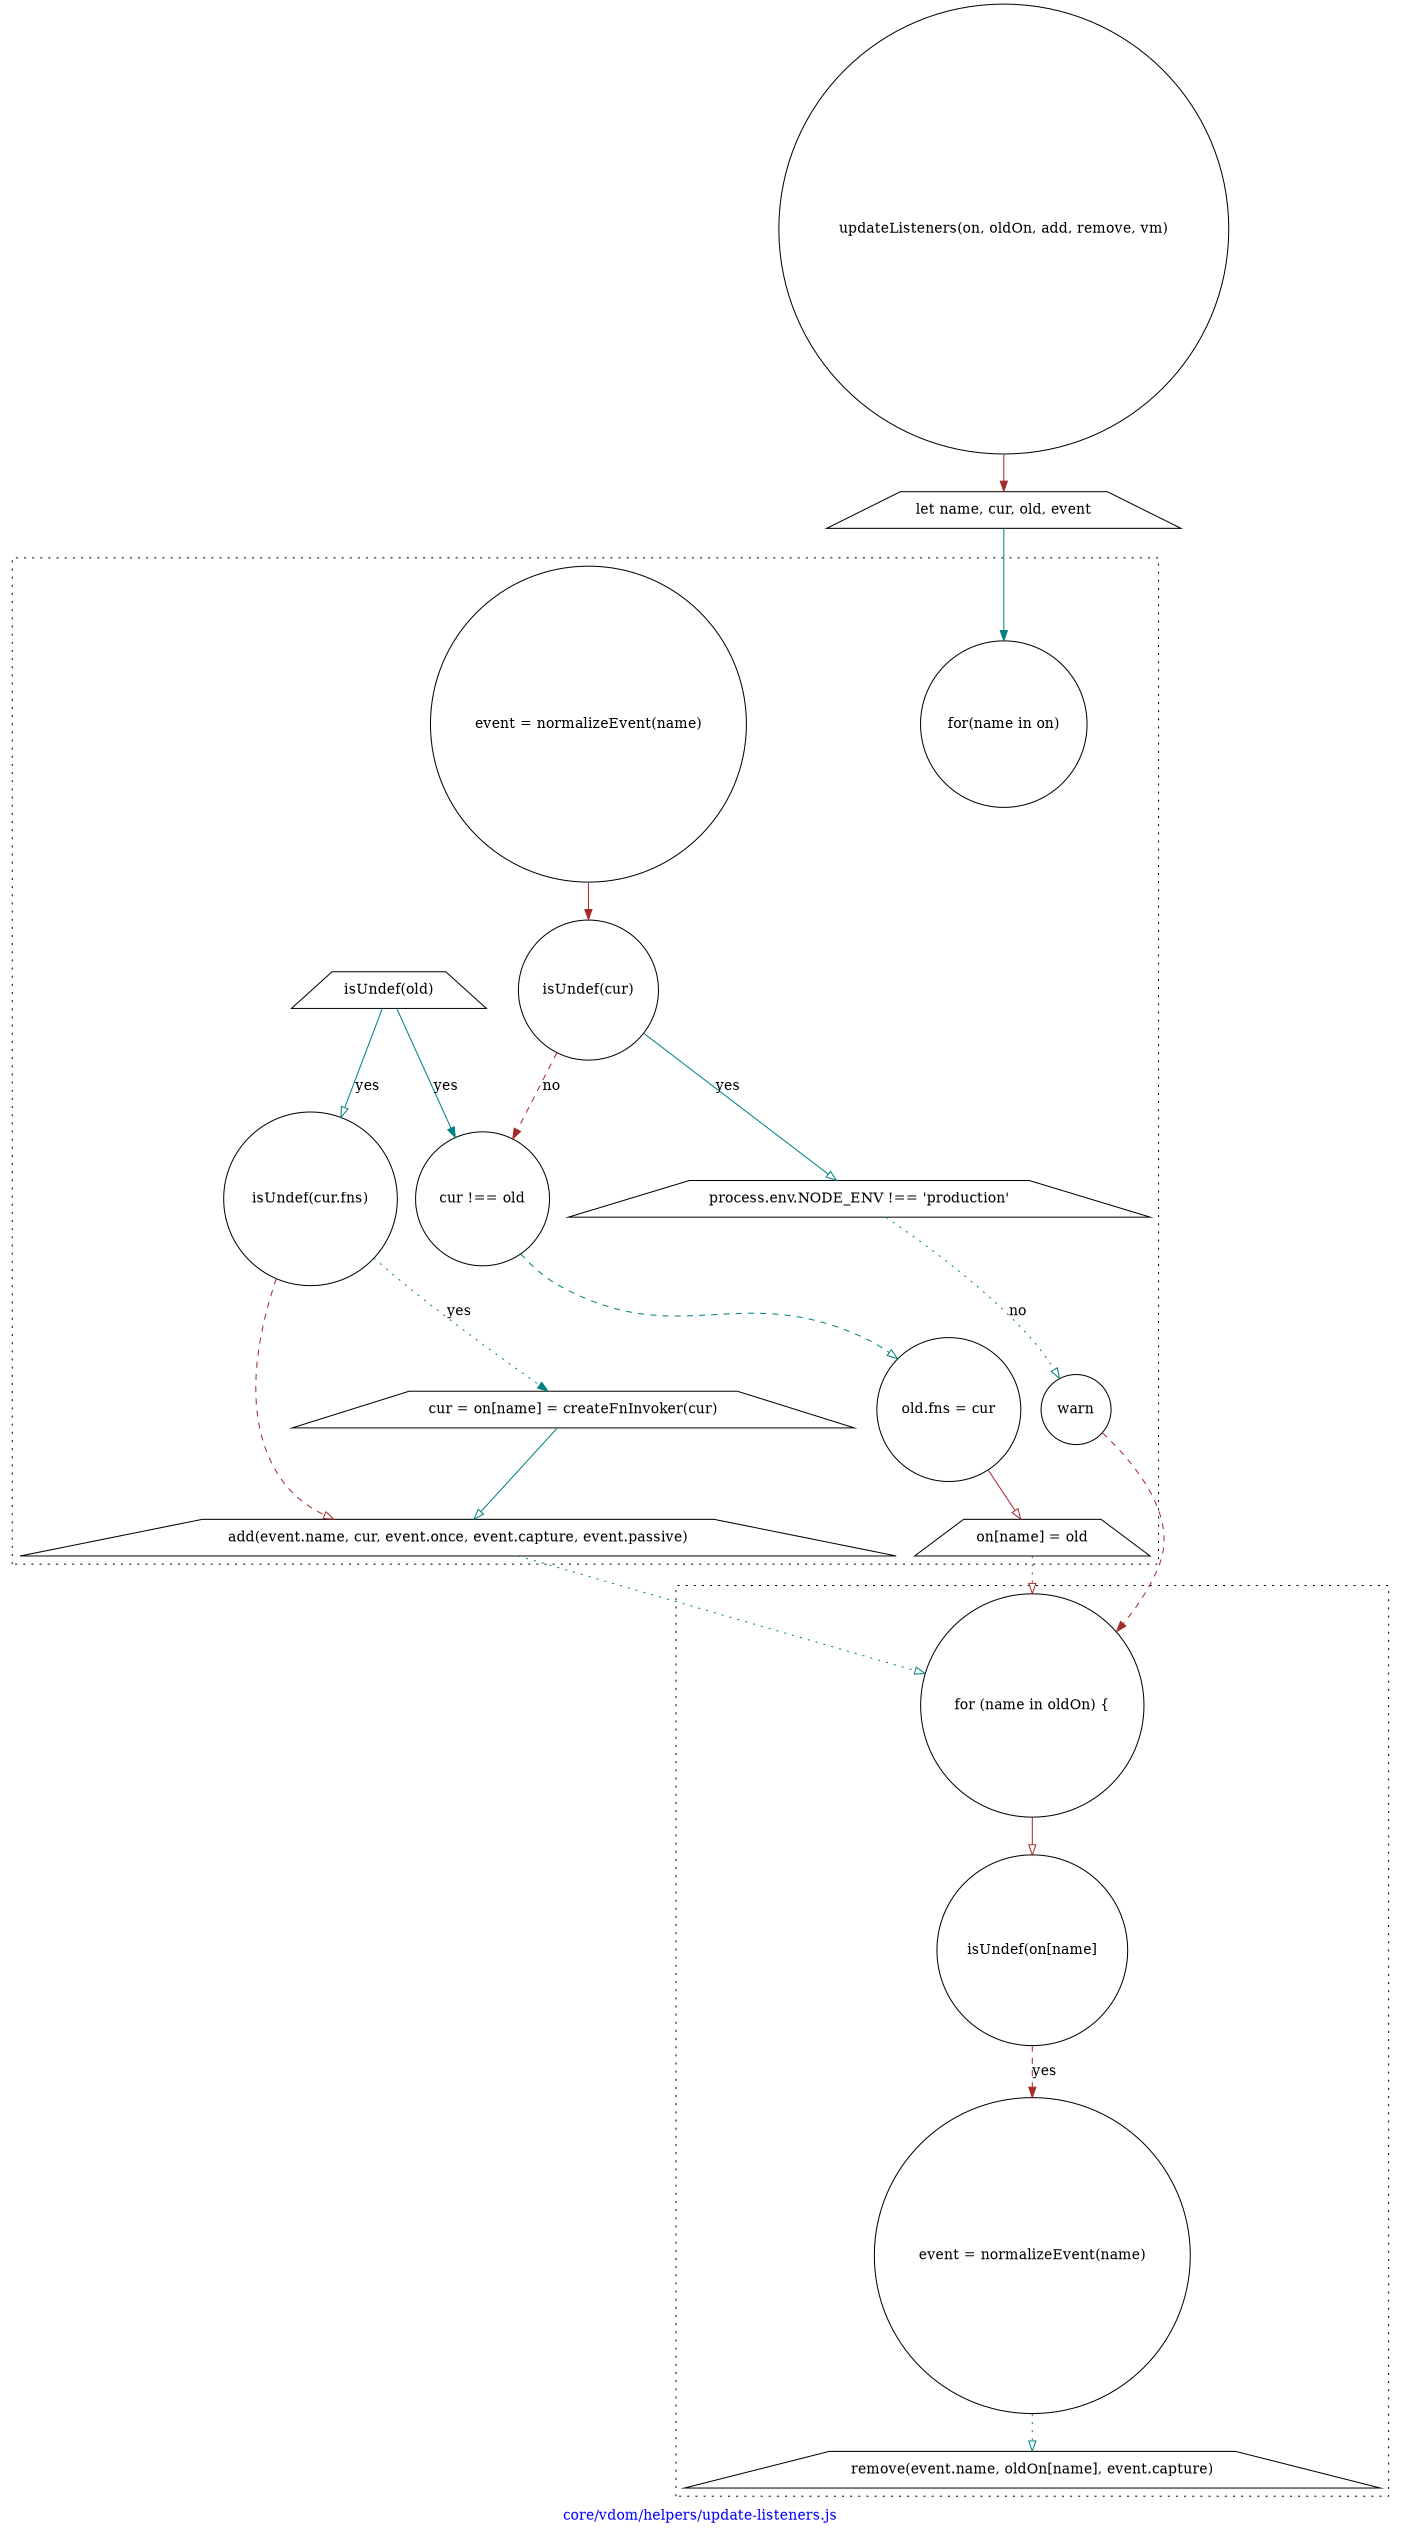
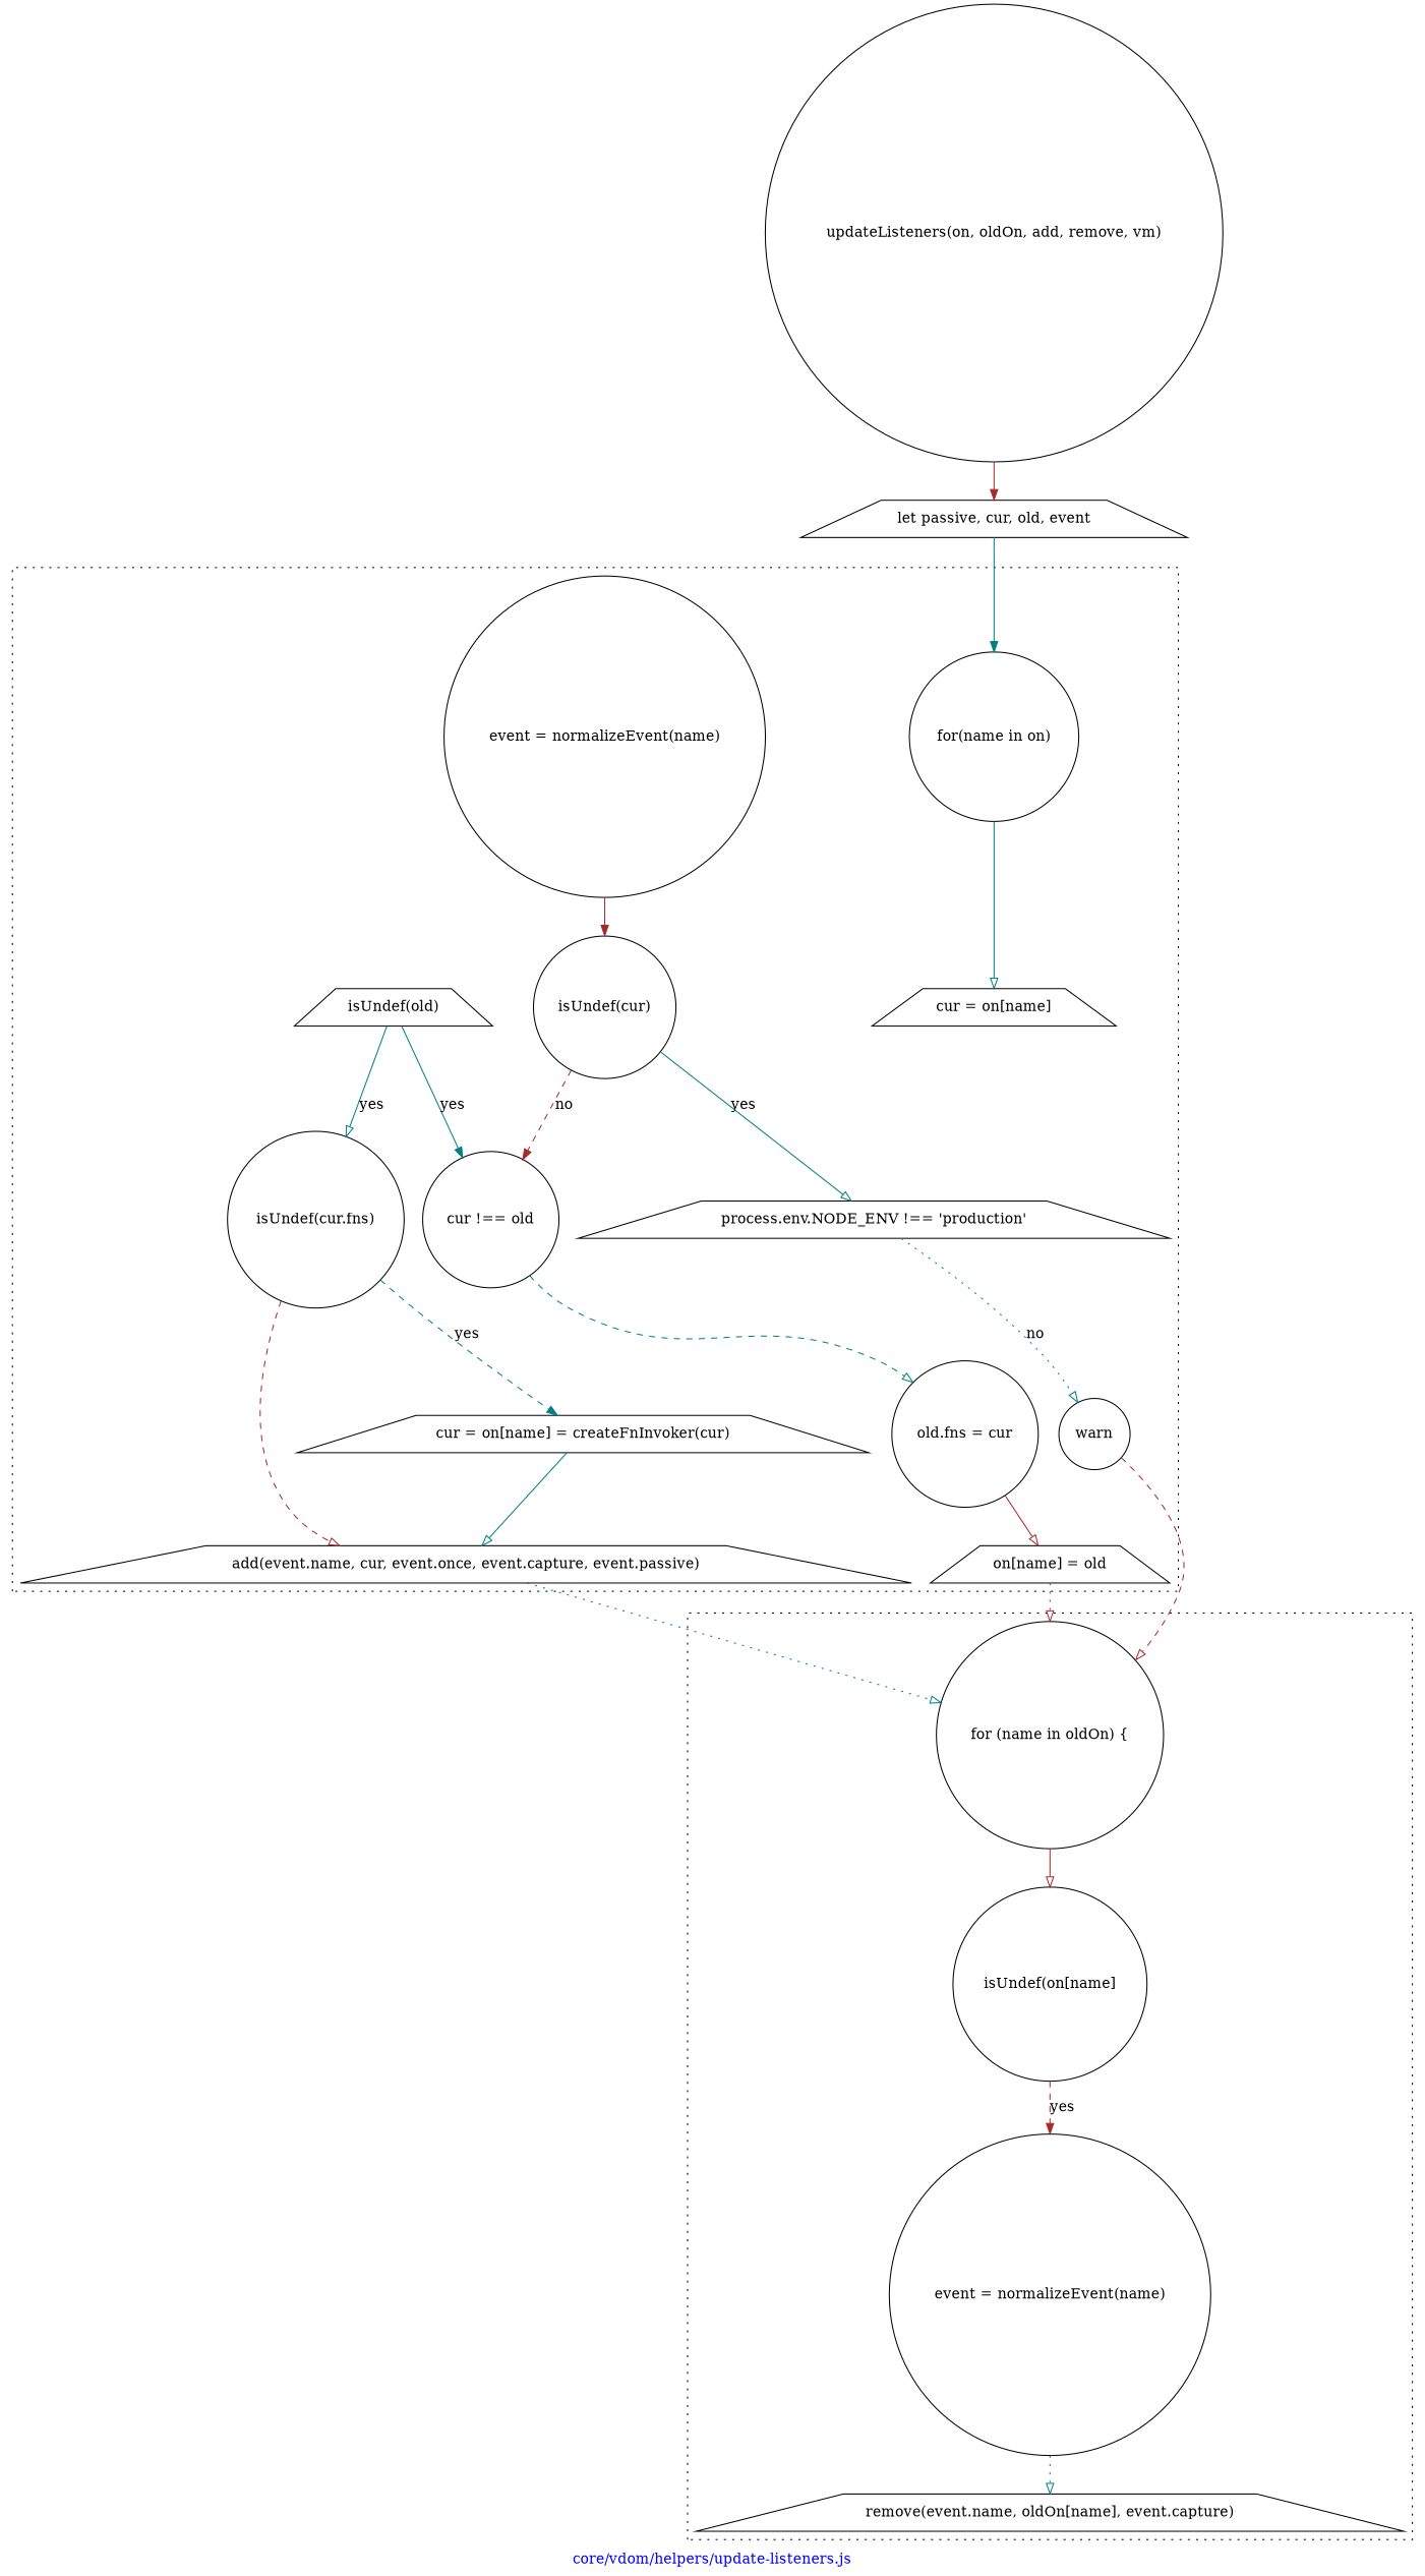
  digraph {
    fontcolor=blue
    label="core/vdom/helpers/update-listeners.js"
    node [shape=circle]
    edge [arrowhead=onormal color=teal style=solid]
    n1 [label="for(name in on)"]
+   n2 [label="cur = on[name]" shape=trapezium]
    n3 [label="event = normalizeEvent(name)"]
    n4 [label="isUndef(cur)"]
    n5 [label="process.env.NODE_ENV !== 'production'" shape=trapezium]
    n6 [label="isUndef(old)" shape=trapezium]
    warn
    n8 [label="isUndef(cur.fns)"]
    n9 [label="cur !== old"]
    n10 [label="cur = on[name] = createFnInvoker(cur)" shape=trapezium]
    n11 [label="add(event.name, cur, event.once, event.capture, event.passive)" shape=trapezium]
    n12 [label="old.fns = cur"]
    n13 [label="on[name] = old" shape=trapezium]
    n14 [label="for (name in oldOn) {"]
    n15 [label="isUndef(on[name]"]
    n16 [label="event = normalizeEvent(name)"]
    n17 [label="remove(event.name, oldOn[name], event.capture)" shape=trapezium]
    n18 [label="updateListeners(on, oldOn, add, remove, vm)"]
-   n19 [label="let name, cur, old, event" shape=trapezium]
+   n19 [label="let passive, cur, old, event" shape=trapezium]
    subgraph cluster_1 {
      label=""
      style=dotted
      n1
+     n2
      n3
      n4
      n5
      n6
      warn
      n8
      n9
      n10
      n11
      n12
      n13
    }
    subgraph cluster_2 {
      label=""
      style=dotted
      n14
      n15
      n16
      n17
    }
+   n1 -> n2
    n3 -> n4 [arrowhead=normal color=brown]
    n4 -> n5 [label=yes]
    n4 -> n9 [arrowhead=normal color=brown label=no style=dashed]
    n5 -> warn [label=no style=dotted]
    n6 -> n8 [label=yes]
    n6 -> n9 [arrowhead=normal label=yes]
-   warn -> n14 [arrowhead=normal color=brown style=dashed]
-   n8 -> n10 [arrowhead=normal label=yes style=dotted]
+   warn -> n14 [color=brown style=dashed]
+   n8 -> n10 [arrowhead=normal label=yes style=dashed]
    n8 -> n11 [color=brown style=dashed]
    n9 -> n12 [style=dashed]
    n10 -> n11
    n11 -> n14 [style=dotted]
    n12 -> n13 [color=brown]
    n13 -> n14 [color=brown style=dotted]
    n14 -> n15 [color=brown]
    n15 -> n16 [arrowhead=normal color=brown label=yes style=dashed]
    n16 -> n17 [style=dotted]
    n18 -> n19 [arrowhead=normal color=brown]
    n19 -> n1 [arrowhead=normal]
  }
